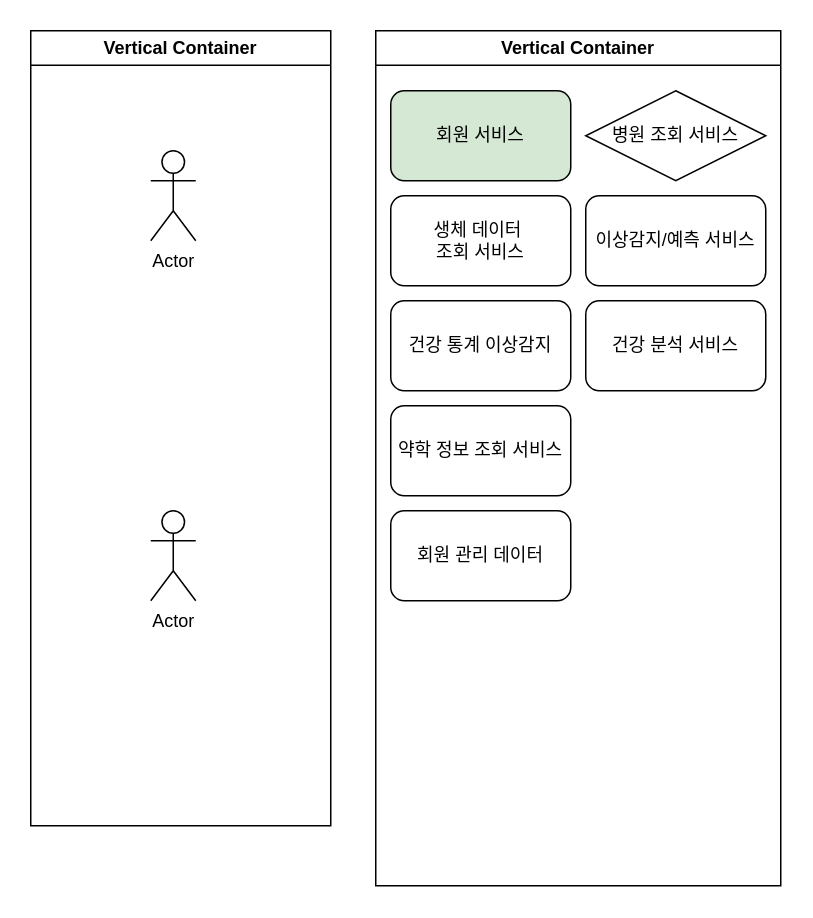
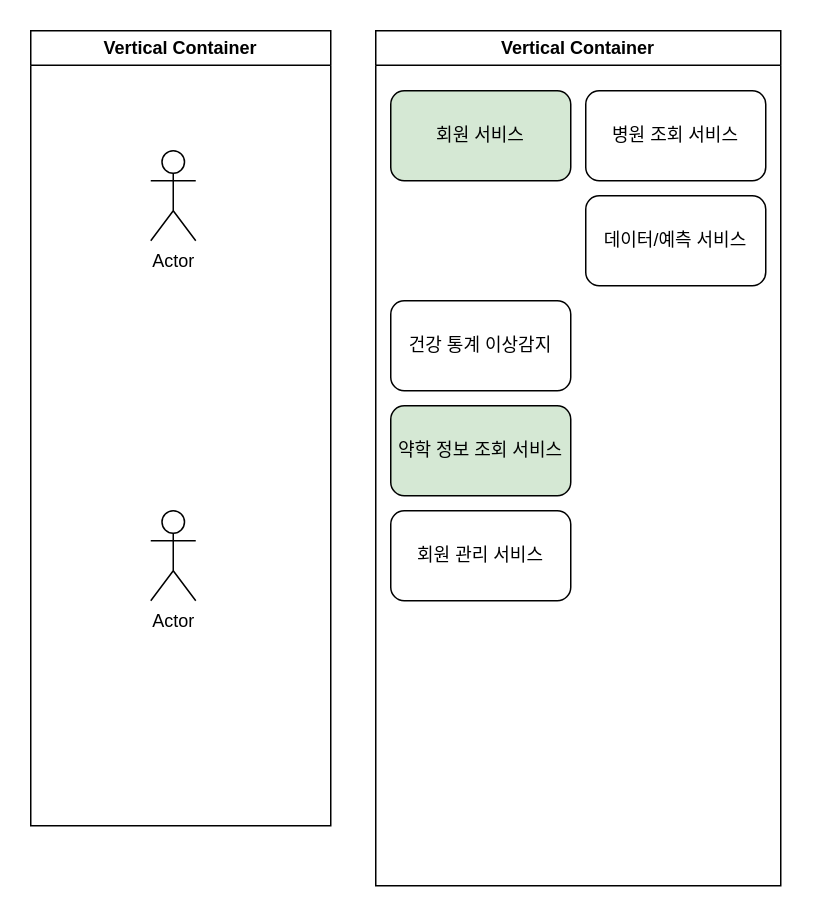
  <mxCell id="0" />
  <mxCell id="1" parent="0" />
  <mxCell id="2" value="Vertical Container" style="swimlane;whiteSpace=wrap;html=1;" vertex="1" parent="1"><mxGeometry x="20" y="20" width="200" height="530" as="geometry" /></mxCell>
  <mxCell id="3" value="Actor" style="shape=umlActor;verticalLabelPosition=bottom;verticalAlign=top;html=1;outlineConnect=0;" vertex="1" parent="2"><mxGeometry x="80" y="80" width="30" height="60" as="geometry" /></mxCell>
  <mxCell id="4" value="Actor" style="shape=umlActor;verticalLabelPosition=bottom;verticalAlign=top;html=1;outlineConnect=0;" vertex="1" parent="2"><mxGeometry x="80" y="320" width="30" height="60" as="geometry" /></mxCell>
  <mxCell id="5" value="Vertical Container" style="swimlane;whiteSpace=wrap;html=1;" vertex="1" parent="1"><mxGeometry x="250" y="20" width="270" height="570" as="geometry" /></mxCell>
- <mxCell id="6" value="생체 데이터&amp;nbsp;&lt;div&gt;조회 서비스&lt;/div&gt;" style="rounded=1;whiteSpace=wrap;html=1;" vertex="1" parent="5"><mxGeometry x="10" y="110" width="120" height="60" as="geometry" /></mxCell>
  <mxCell id="7" value="건강 통계 이상감지" style="rounded=1;whiteSpace=wrap;html=1;" vertex="1" parent="5"><mxGeometry x="10" y="180" width="120" height="60" as="geometry" /></mxCell>
- <mxCell id="8" value="이상감지/예측 서비스" style="rounded=1;whiteSpace=wrap;html=1;" vertex="1" parent="5"><mxGeometry x="140" y="110" width="120" height="60" as="geometry" /></mxCell>
- <mxCell id="9" value="건강 분석 서비스" style="rounded=1;whiteSpace=wrap;html=1;" vertex="1" parent="5"><mxGeometry x="140" y="180" width="120" height="60" as="geometry" /></mxCell>
- <mxCell id="10" value="약학 정보 조회 서비스" style="rounded=1;whiteSpace=wrap;html=1;" vertex="1" parent="5"><mxGeometry x="10" y="250" width="120" height="60" as="geometry" /></mxCell>
- <mxCell id="11" value="회원 관리 데이터" style="rounded=1;whiteSpace=wrap;html=1;" vertex="1" parent="5"><mxGeometry x="10" y="320" width="120" height="60" as="geometry" /></mxCell>
+ <mxCell id="8" value="데이터/예측 서비스" style="rounded=1;whiteSpace=wrap;html=1;" vertex="1" parent="5"><mxGeometry x="140" y="110" width="120" height="60" as="geometry" /></mxCell>
+ <mxCell id="10" value="약학 정보 조회 서비스" style="rounded=1;whiteSpace=wrap;html=1;fillColor=#d5e8d4;" vertex="1" parent="5"><mxGeometry x="10" y="250" width="120" height="60" as="geometry" /></mxCell>
+ <mxCell id="11" value="회원 관리 서비스" style="rounded=1;whiteSpace=wrap;html=1;" vertex="1" parent="5"><mxGeometry x="10" y="320" width="120" height="60" as="geometry" /></mxCell>
  <mxCell id="12" value="회원 서비스" style="rounded=1;whiteSpace=wrap;html=1;fillColor=#d5e8d4;" vertex="1" parent="5"><mxGeometry x="10" y="40" width="120" height="60" as="geometry" /></mxCell>
- <mxCell id="13" value="병원 조회 서비스" style="rhombus;whiteSpace=wrap;html=1;" vertex="1" parent="5"><mxGeometry x="140" y="40" width="120" height="60" as="geometry" /></mxCell>
+ <mxCell id="13" value="병원 조회 서비스" style="rounded=1;whiteSpace=wrap;html=1;" vertex="1" parent="5"><mxGeometry x="140" y="40" width="120" height="60" as="geometry" /></mxCell>
